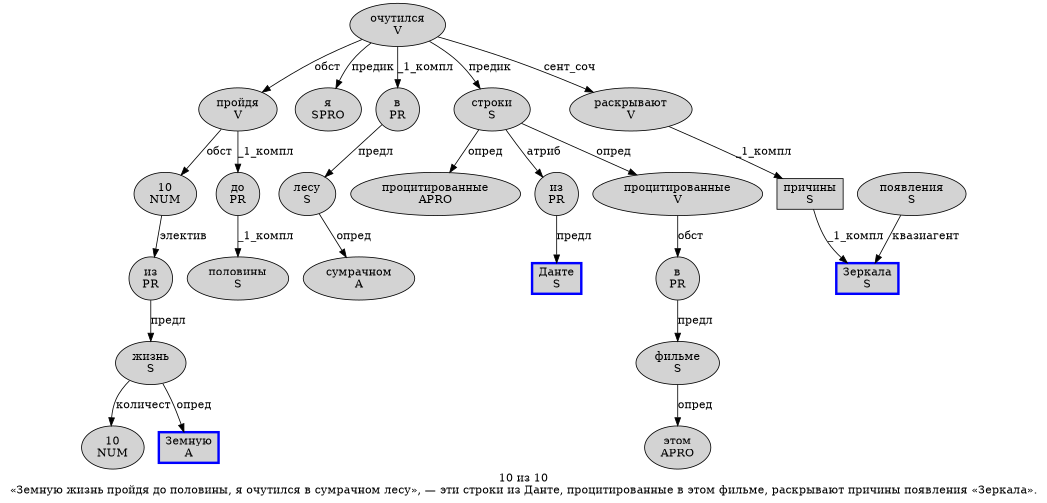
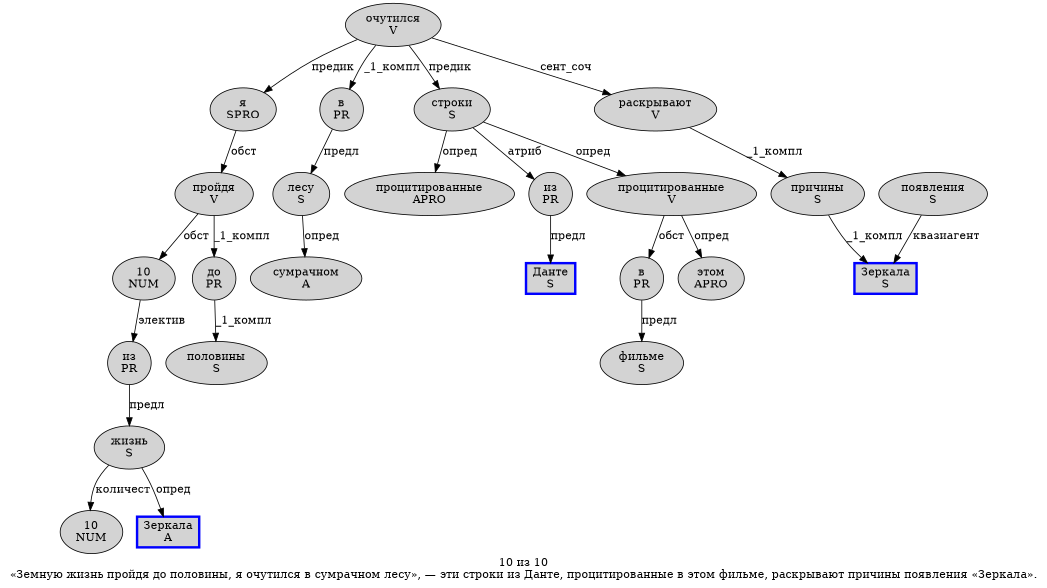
  digraph {
    label="10 из 10\n«Земную жизнь пройдя до половины, я очутился в сумрачном лесу», — эти строки из Данте, процитированные в этом фильме, раскрывают причины появления «Зеркала»."
    node [fillcolor=lightgray penwidth=1 shape=ellipse style=filled]
    n1 [label="10\nNUM"]
    n2 [label="из\nPR"]
    n3 [label="жизнь\nS"]
    n4 [label="10\nNUM"]
-   n5 [color=blue label="Земную\nA" penwidth=3 shape=box]
+   n5 [color=blue label="Зеркала\nA" penwidth=3 shape=box]
    n6 [label="пройдя\nV"]
    n7 [label="до\nPR"]
    n8 [label="половины\nS"]
    n9 [label="я\nSPRO"]
    n10 [label="очутился\nV"]
    n11 [label="в\nPR"]
    n12 [label="строки\nS"]
    n13 [label="раскрывают\nV"]
    n14 [label="лесу\nS"]
    n15 [label="процитированные\nAPRO"]
    n16 [label="из\nPR"]
    n17 [label="процитированные\nV"]
-   n18 [label="причины\nS" shape=box]
+   n18 [label="причины\nS"]
    n19 [label="сумрачном\nA"]
    n20 [color=blue label="Данте\nS" penwidth=3 shape=box]
    n21 [label="в\nPR"]
    n22 [label="фильме\nS"]
    n23 [label="этом\nAPRO"]
    n24 [color=blue label="Зеркала\nS" penwidth=3 shape=box]
    n25 [label="появления\nS"]
    n1 -> n2 [label="электив"]
    n2 -> n3 [label="предл"]
    n3 -> n4 [label="количест"]
    n3 -> n5 [label="опред"]
    n6 -> n1 [label="обст"]
    n6 -> n7 [label="_1_компл"]
    n7 -> n8 [label="_1_компл"]
-   n10 -> n6 [label="обст"]
+   n9 -> n6 [label="обст"]
    n10 -> n9 [label="предик"]
    n10 -> n11 [label="_1_компл"]
    n10 -> n12 [label="предик"]
    n10 -> n13 [label="сент_соч"]
    n11 -> n14 [label="предл"]
    n12 -> n15 [label="опред"]
    n12 -> n16 [label="атриб"]
    n12 -> n17 [label="опред"]
    n13 -> n18 [label="_1_компл"]
    n14 -> n19 [label="опред"]
    n16 -> n20 [label="предл"]
    n17 -> n21 [label="обст"]
    n18 -> n24 [label="_1_компл"]
    n21 -> n22 [label="предл"]
-   n22 -> n23 [label="опред"]
+   n17 -> n23 [label="опред"]
    n25 -> n24 [label="квазиагент"]
  }
